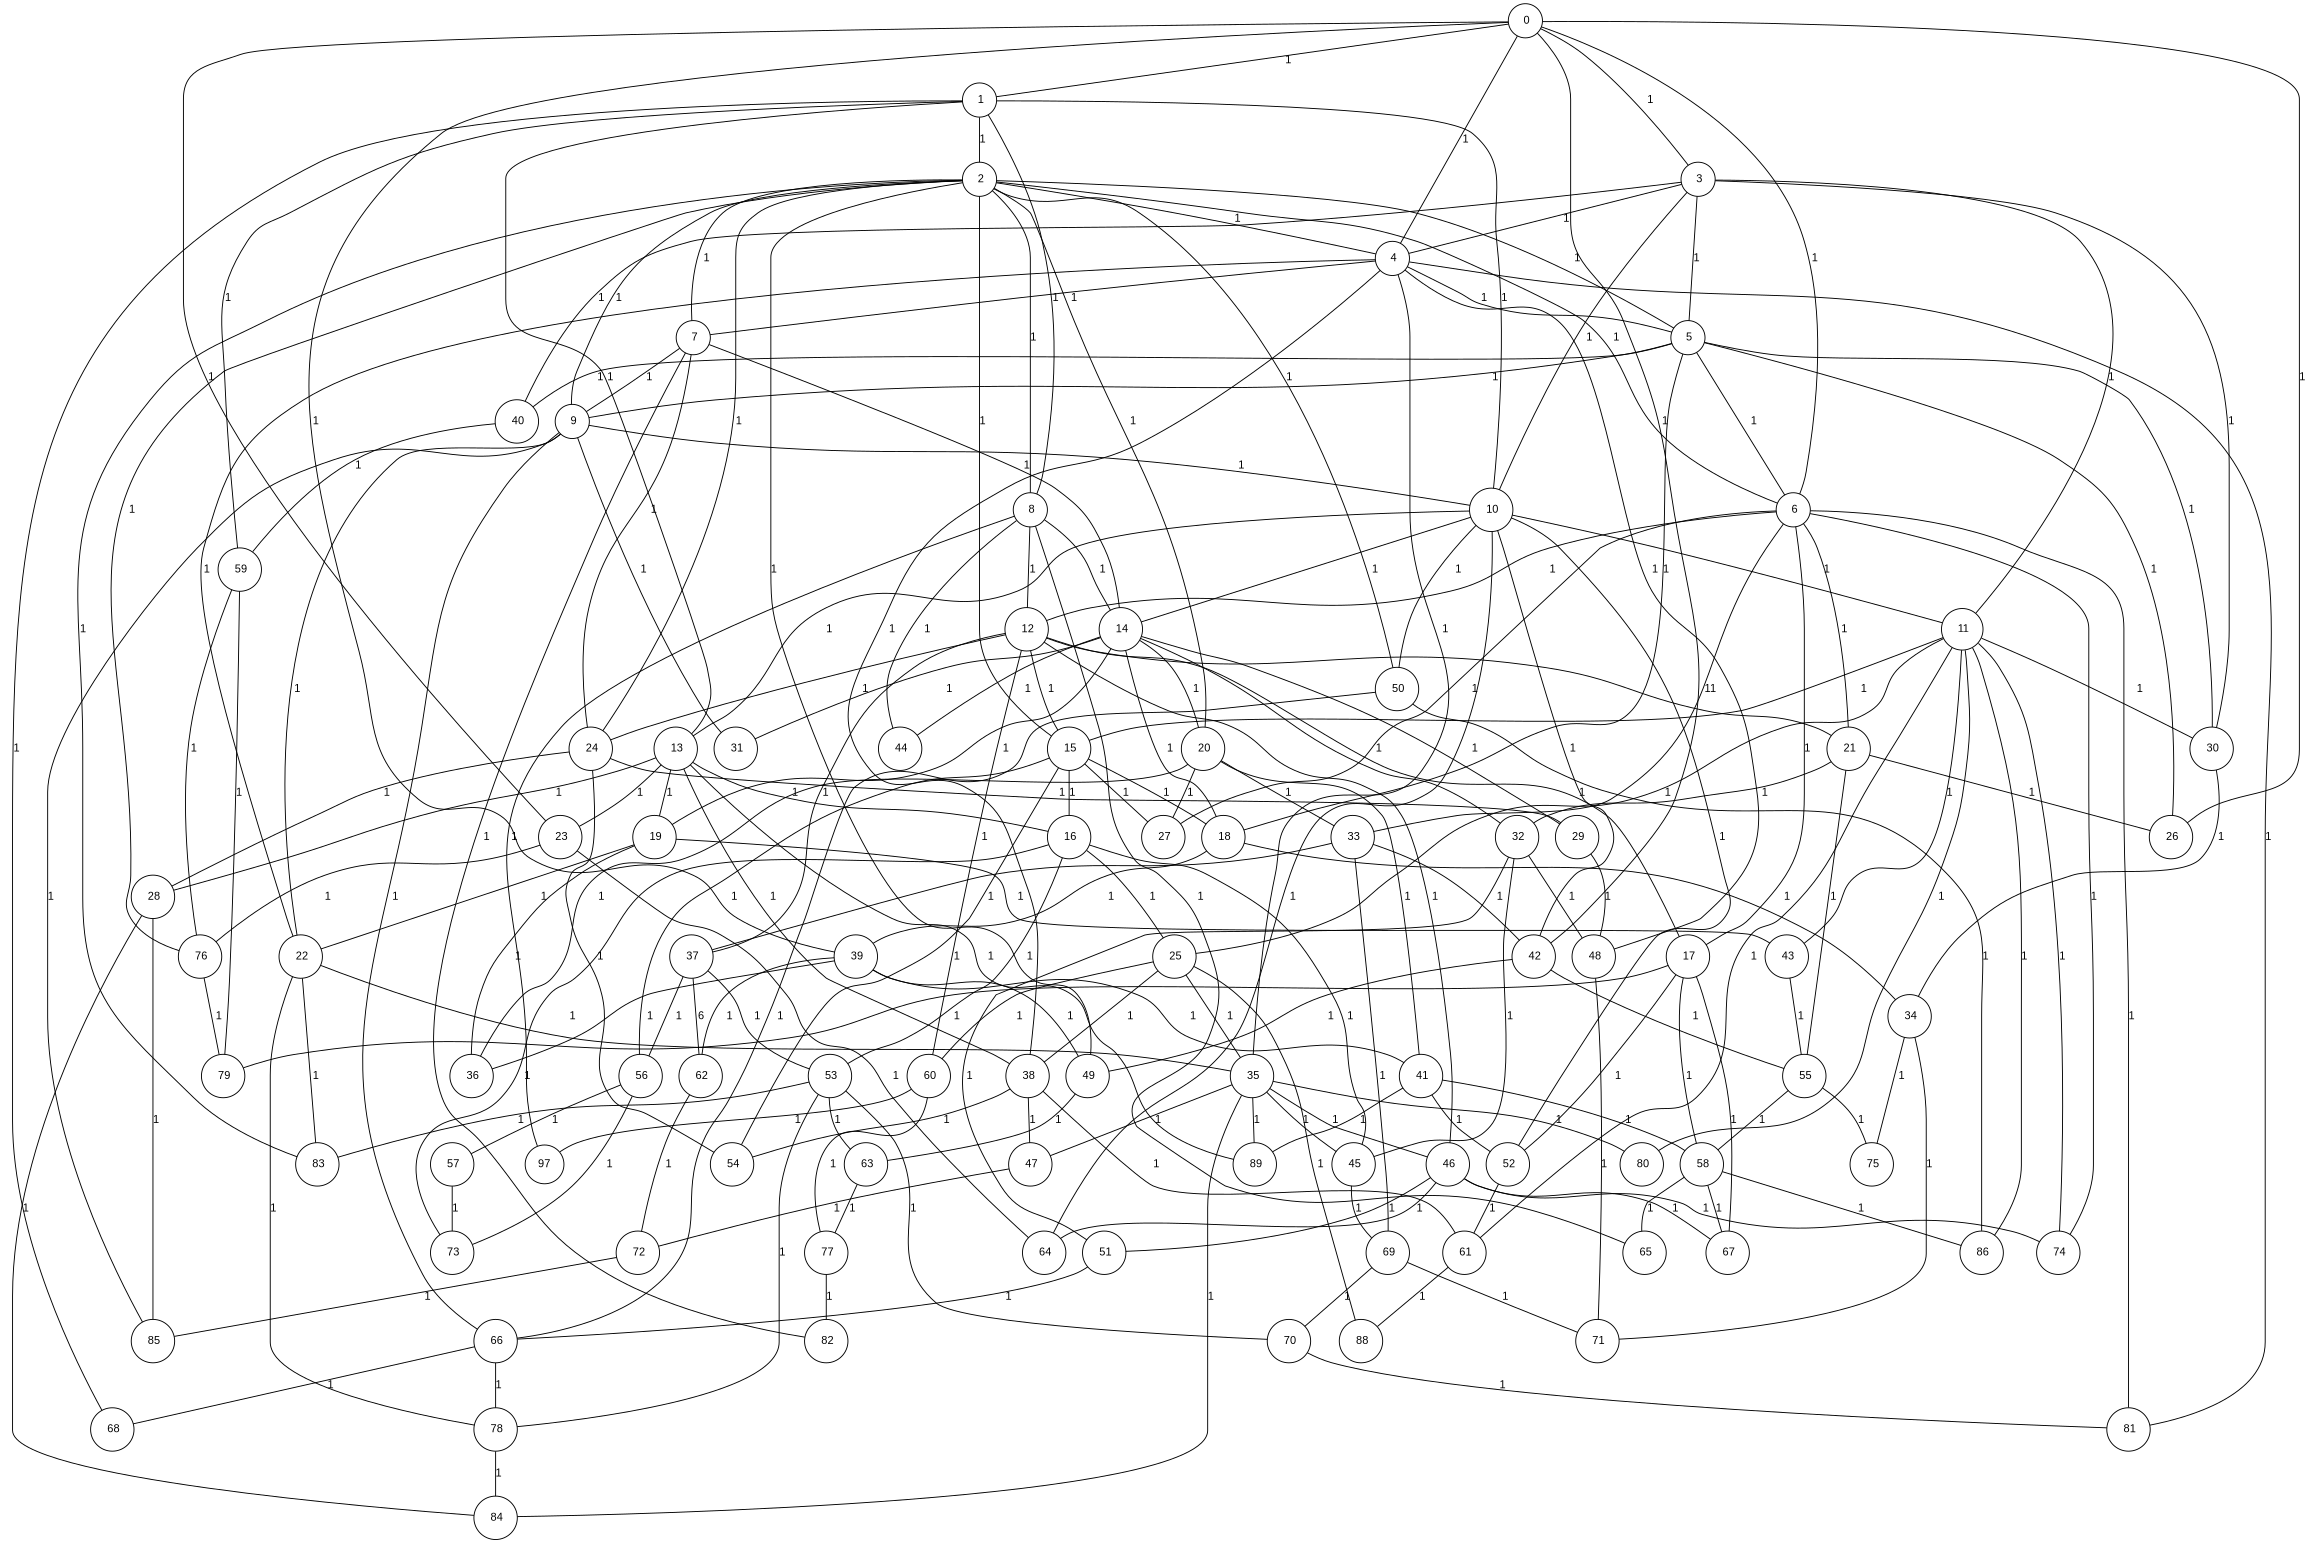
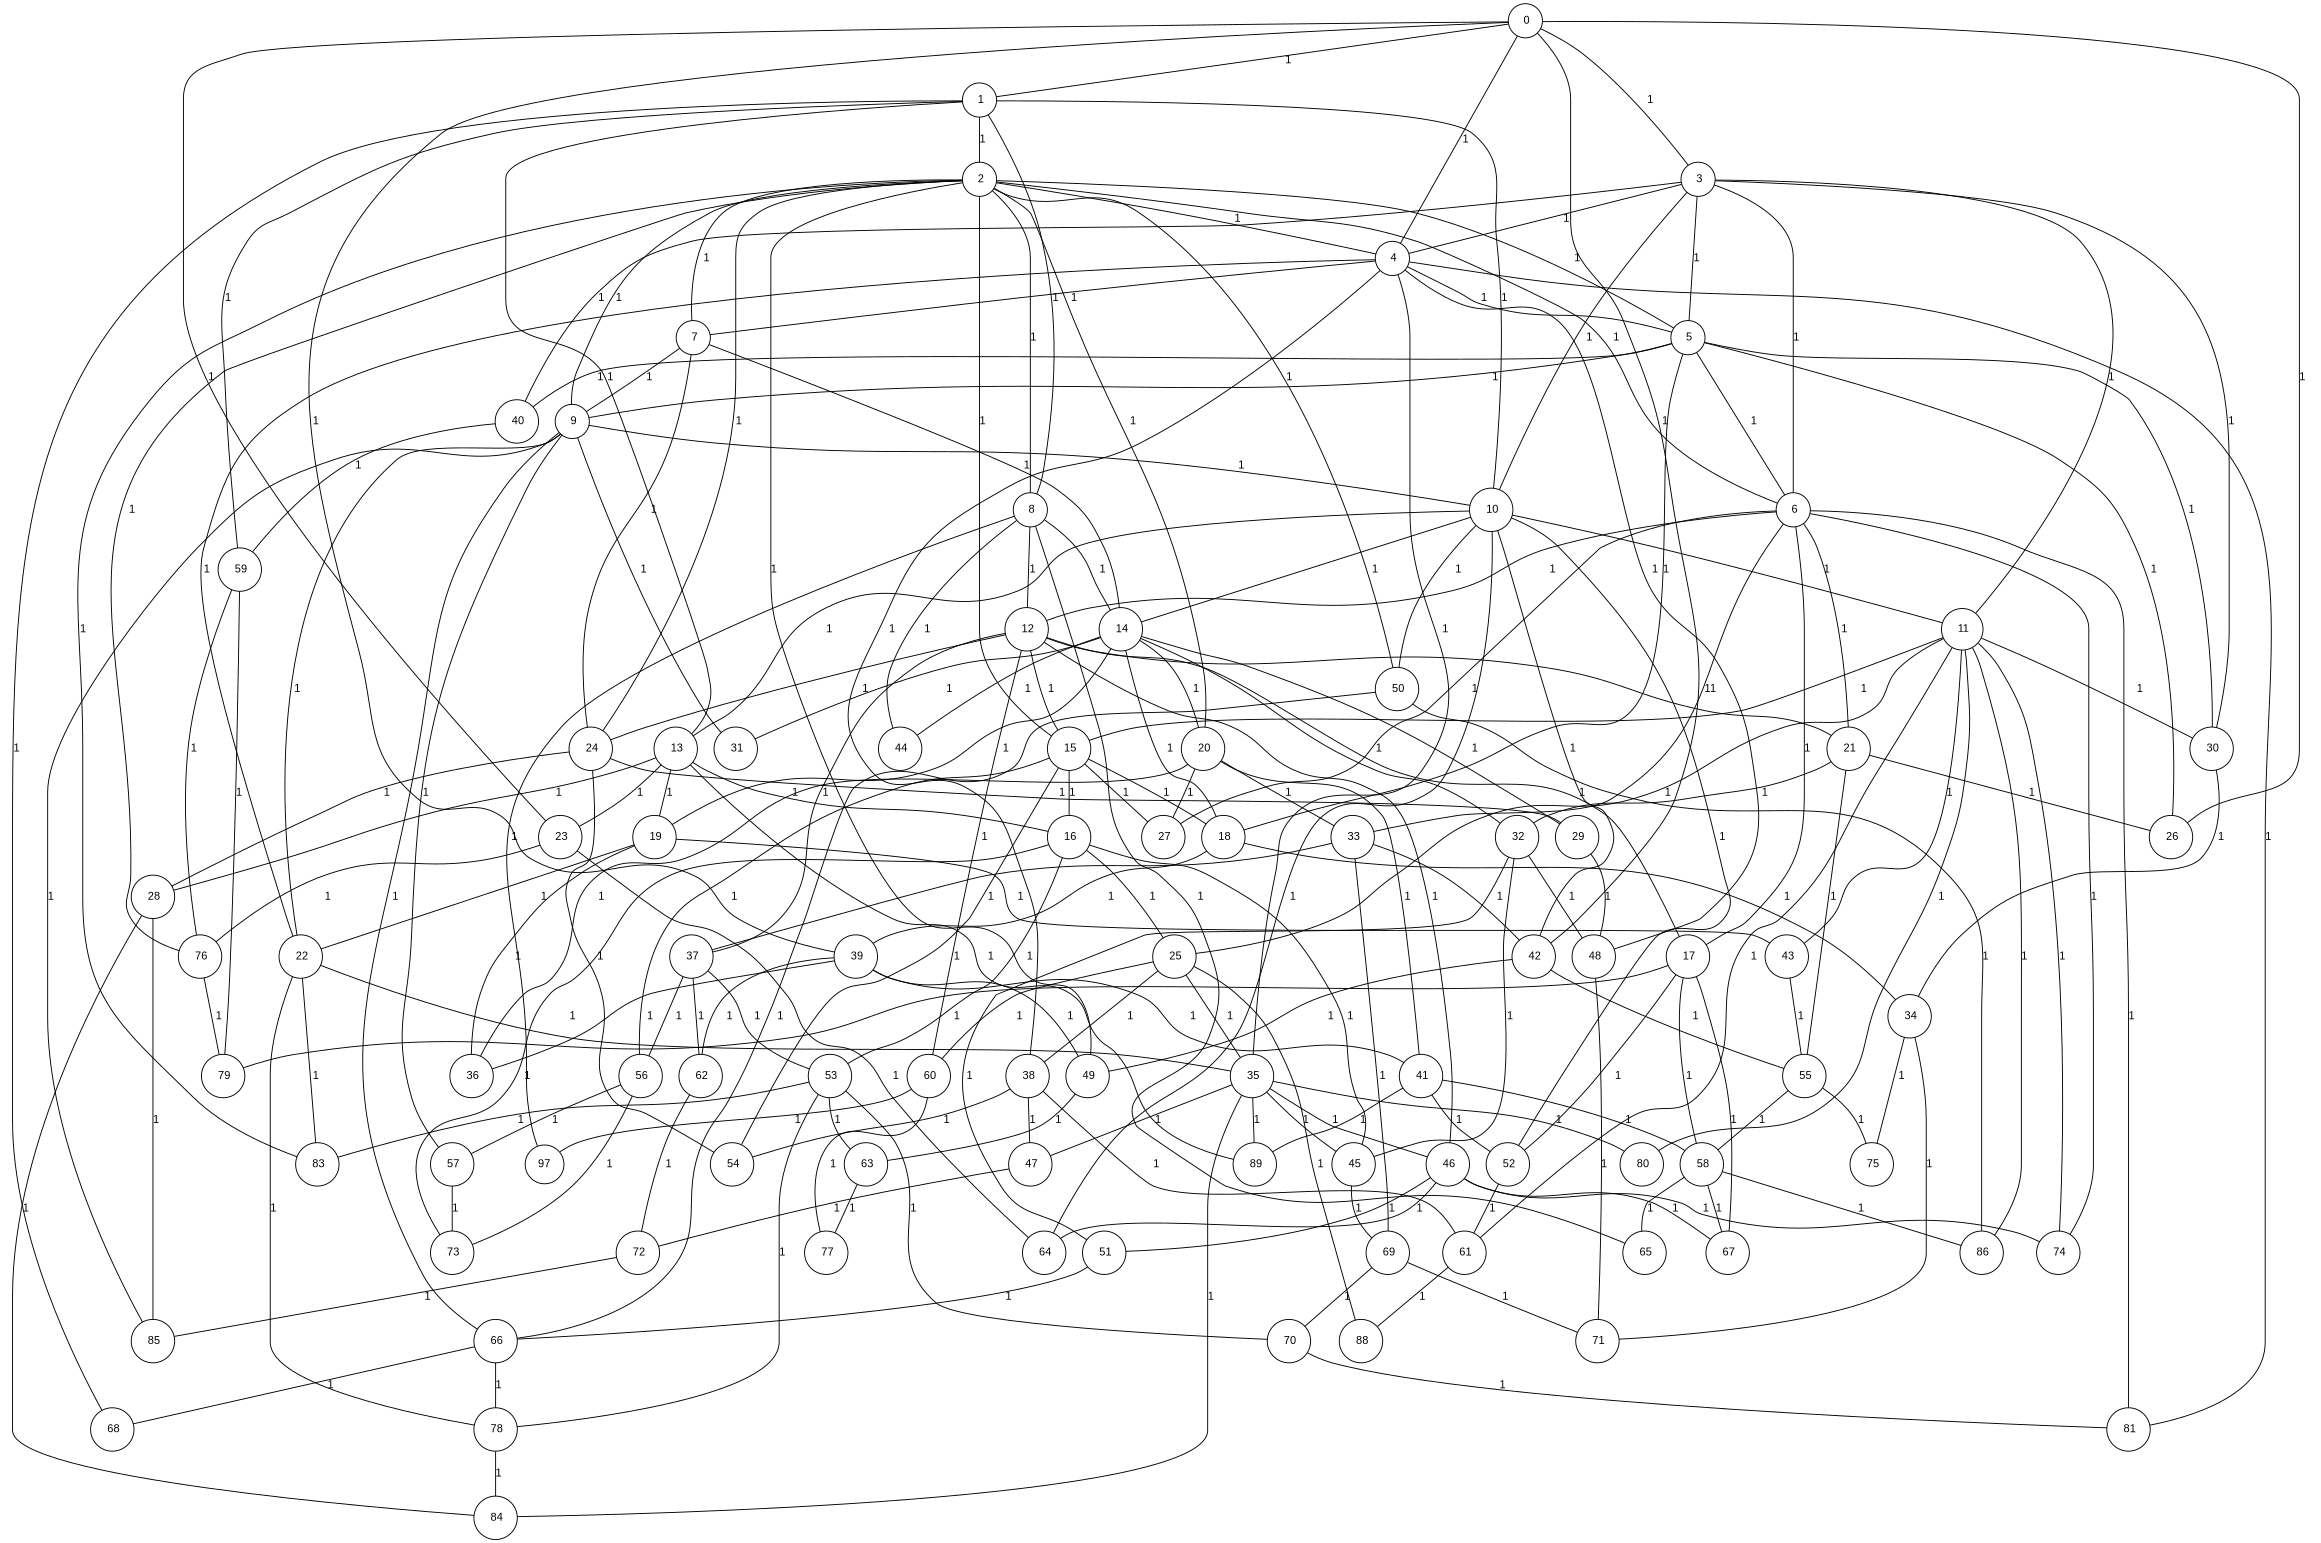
  graph {
    fixedsize="true;"
    fontname="Liberation Sans"
    node [color=black fontname="Liberation Sans" fontsize=12 hight=.12 shape=circle]
    edge [fontname="Liberation Sans" fontsize=12]
    n1 [label=" 0" width=.12]
    n2 [label=" 1" width=.12]
    n3 [label=" 3" width=.12]
    n4 [label=" 4" width=.12]
    n5 [label=" 6" width=.12]
    n6 [label=" 23" width=.12]
    n7 [label=" 26" width=.12]
    n8 [label=" 39" width=.12]
    n9 [label=" 42" width=.12]
    n10 [label=" 2" width=.12]
    n11 [label=" 8" width=.12]
    n12 [label=" 10" width=.12]
    n13 [label=" 13" width=.12]
    n14 [label=" 59" width=.12]
    n15 [label=" 68" width=.12]
    n16 [label=" 5" width=.12]
    n17 [label=" 11" width=.12]
    n18 [label=" 30" width=.12]
    n19 [label=" 40" width=.12]
    n20 [label=" 7" width=.12]
    n21 [label=" 22" width=.12]
    n22 [label=" 35" width=.12]
    n23 [label=" 38" width=.12]
    n24 [label=" 48" width=.12]
    n25 [label=" 81" width=.12]
    n26 [label=" 12" width=.12]
    n27 [label=" 17" width=.12]
    n28 [label=" 21" width=.12]
    n29 [label=" 27" width=.12]
    n30 [label=" 33" width=.12]
    n31 [label=" 74" width=.12]
    n32 [label=" 76" width=.12]
    n33 [label=" 64" width=.12]
    n34 [label=" 49" width=.12]
    n35 [label=" 36" width=.12]
    n36 [label=" 41" width=.12]
    n37 [label=" 62" width=.12]
    n38 [label=" 55" width=.12]
    n39 [label=" 9" width=.12]
    n40 [label=" 15" width=.12]
    n41 [label=" 20" width=.12]
    n42 [label=" 24" width=.12]
    n43 [label=" 50" width=.12]
    n44 [label=" 83" width=.12]
    n45 [label=" 14" width=.12]
    n46 [label=" 44" width=.12]
    n47 [label=" 65" width=.12]
    n48 [label=97 width=.12]
    n49 [label=" 52" width=.12]
    n50 [label=" 16" width=.12]
    n51 [label=" 19" width=.12]
    n52 [label=" 28" width=.12]
    n53 [label=" 89" width=.12]
    n54 [label=" 79" width=.12]
    n55 [label=" 18" width=.12]
-   n56 [label=" 82" width=.12]
    n57 [label=" 31" width=.12]
    n58 [label=" 57" width=.12]
    n59 [label=" 66" width=.12]
    n60 [label=" 85" width=.12]
    n61 [label=" 54" width=.12]
    n62 [label=" 56" width=.12]
    n63 [label=" 29" width=.12]
    n64 [label=" 63" width=.12]
    n65 [label=" 86" width=.12]
    n66 [label=" 25" width=.12]
    n67 [label=" 43" width=.12]
    n68 [label=" 61" width=.12]
    n69 [label=" 80" width=.12]
    n70 [label=" 34" width=.12]
    n71 [label=" 78" width=.12]
    n72 [label=" 46" width=.12]
    n73 [label=" 45" width=.12]
    n74 [label=" 84" width=.12]
    n75 [label=" 47" width=.12]
    n76 [label=" 71" width=.12]
    n77 [label=" 37" width=.12]
    n78 [label=" 60" width=.12]
    n79 [label=" 58" width=.12]
    n80 [label=" 67" width=.12]
    n81 [label=" 32" width=.12]
    n82 [label=" 69" width=.12]
    n83 [label=" 73" width=.12]
    n84 [label=" 88" width=.12]
    n85 [label=" 53" width=.12]
    n86 [label=" 51" width=.12]
    n87 [label=" 77" width=.12]
    n88 [label=" 70" width=.12]
    n89 [label=" 75" width=.12]
    n90 [label=" 72" width=.12]
    n1 -- n2 [label=1]
    n1 -- n3 [label=1]
    n1 -- n4 [label=1]
-   n1 -- n5 [label=1]
+   n3 -- n5 [label=1]
    n1 -- n6 [label=1]
    n1 -- n7 [label=1]
    n1 -- n8 [label=1]
    n1 -- n9 [label=1]
    n2 -- n10 [label=1]
    n2 -- n11 [label=1]
    n2 -- n12 [label=1]
    n2 -- n13 [label=1]
    n2 -- n14 [label=1]
    n2 -- n15 [label=1]
    n3 -- n4 [label=1]
    n3 -- n12 [label=1]
    n3 -- n16 [label=1]
    n3 -- n17 [label=1]
    n3 -- n18 [label=1]
    n3 -- n19 [label=1]
    n4 -- n16 [label=1]
    n4 -- n20 [label=1]
    n4 -- n21 [label=1]
    n4 -- n22 [label=1]
    n4 -- n23 [label=1]
    n4 -- n24 [label=1]
    n4 -- n25 [label=1]
    n5 -- n25 [label=1]
    n5 -- n26 [label=1]
    n5 -- n27 [label=1]
    n5 -- n28 [label=1]
    n5 -- n29 [label=1]
    n5 -- n30 [label=1]
    n5 -- n31 [label=1]
    n6 -- n32 [label=1]
    n6 -- n33 [label=1]
    n8 -- n34 [label=1]
    n8 -- n35 [label=1]
    n8 -- n36 [label=1]
    n8 -- n37 [label=1]
    n9 -- n34 [label=1]
    n9 -- n38 [label=1]
    n10 -- n4 [label=1]
    n10 -- n5 [label=1]
    n10 -- n11 [label=1]
    n10 -- n16 [label=1]
    n10 -- n20 [label=1]
    n10 -- n32 [label=1]
    n10 -- n34 [label=1]
    n10 -- n39 [label=1]
    n10 -- n40 [label=1]
    n10 -- n41 [label=1]
    n10 -- n42 [label=1]
    n10 -- n43 [label=1]
    n10 -- n44 [label=1]
    n11 -- n26 [label=1]
    n11 -- n45 [label=1]
    n11 -- n46 [label=1]
    n11 -- n47 [label=1]
    n11 -- n48 [label=1]
    n12 -- n9 [label=1]
    n12 -- n13 [label=1]
    n12 -- n17 [label=1]
    n12 -- n33 [label=1]
    n12 -- n43 [label=1]
    n12 -- n45 [label=1]
    n12 -- n49 [label=1]
    n13 -- n6 [label=1]
-   n13 -- n23 [label=1]
    n13 -- n50 [label=1]
    n13 -- n51 [label=1]
    n13 -- n52 [label=1]
    n13 -- n53 [label=1]
    n14 -- n32 [label=1]
    n14 -- n54 [label=1]
    n16 -- n5 [label=1]
    n16 -- n7 [label=1]
    n16 -- n18 [label=1]
    n16 -- n19 [label=1]
    n16 -- n39 [label=1]
    n16 -- n55 [label=1]
    n17 -- n18 [label=1]
    n17 -- n31 [label=1]
    n17 -- n40 [label=1]
    n17 -- n65 [label=1]
    n17 -- n66 [label=1]
    n17 -- n67 [label=1]
    n17 -- n68 [label=1]
    n17 -- n69 [label=1]
    n18 -- n70 [label=1]
    n19 -- n14 [label=1]
    n20 -- n39 [label=1]
    n20 -- n42 [label=1]
    n20 -- n45 [label=1]
-   n20 -- n56 [label=1]
    n21 -- n22 [label=1]
    n21 -- n44 [label=1]
    n21 -- n71 [label=1]
    n22 -- n53 [label=1]
    n22 -- n69 [label=1]
    n22 -- n72 [label=1]
    n22 -- n73 [label=1]
    n22 -- n74 [label=1]
    n22 -- n75 [label=1]
    n23 -- n61 [label=1]
    n23 -- n68 [label=1]
    n23 -- n75 [label=1]
    n24 -- n76 [label=1]
    n26 -- n27 [label=1]
    n26 -- n28 [label=1]
    n26 -- n40 [label=1]
    n26 -- n42 [label=1]
    n26 -- n72 [label=1]
    n26 -- n77 [label=1]
    n26 -- n78 [label=1]
    n27 -- n49 [label=1]
    n27 -- n54 [label=1]
    n27 -- n79 [label=1]
    n27 -- n80 [label=1]
    n28 -- n7 [label=1]
    n28 -- n38 [label=1]
    n28 -- n81 [label=1]
    n30 -- n9 [label=1]
    n30 -- n77 [label=1]
    n30 -- n82 [label=1]
    n32 -- n54 [label=1]
    n34 -- n64 [label=1]
    n36 -- n49 [label=1]
    n36 -- n53 [label=1]
    n36 -- n79 [label=1]
    n37 -- n90 [label=1]
    n38 -- n79 [label=1]
    n38 -- n89 [label=1]
    n39 -- n12 [label=1]
    n39 -- n21 [label=1]
    n39 -- n57 [label=1]
+   n39 -- n58 [label=1]
    n39 -- n59 [label=1]
    n39 -- n60 [label=1]
    n40 -- n29 [label=1]
    n40 -- n50 [label=1]
    n40 -- n55 [label=1]
    n40 -- n61 [label=1]
    n40 -- n62 [label=1]
    n41 -- n29 [label=1]
    n41 -- n30 [label=1]
    n41 -- n35 [label=1]
    n41 -- n36 [label=1]
    n42 -- n52 [label=1]
    n42 -- n61 [label=1]
    n42 -- n63 [label=1]
    n43 -- n59 [label=1]
    n43 -- n65 [label=1]
    n45 -- n41 [label=1]
    n45 -- n46 [label=1]
    n45 -- n51 [label=1]
    n45 -- n55 [label=1]
    n45 -- n57 [label=1]
    n45 -- n63 [label=1]
    n45 -- n81 [label=1]
    n49 -- n68 [label=1]
    n50 -- n66 [label=1]
    n50 -- n73 [label=1]
    n50 -- n83 [label=1]
    n50 -- n85 [label=1]
    n51 -- n21 [label=1]
    n51 -- n35 [label=1]
    n51 -- n67 [label=1]
    n52 -- n60 [label=1]
    n52 -- n74 [label=1]
    n55 -- n8 [label=1]
    n55 -- n70 [label=1]
    n58 -- n83 [label=1]
    n59 -- n15 [label=1]
    n59 -- n71 [label=1]
    n62 -- n58 [label=1]
    n62 -- n83 [label=1]
    n63 -- n24 [label=1]
    n64 -- n87 [label=1]
    n66 -- n22 [label=1]
    n66 -- n23 [label=1]
    n66 -- n78 [label=1]
    n66 -- n84 [label=1]
    n67 -- n38 [label=1]
    n68 -- n84 [label=1]
    n70 -- n76 [label=1]
    n70 -- n89 [label=1]
    n71 -- n74 [label=1]
    n72 -- n31 [label=1]
    n72 -- n33 [label=1]
    n72 -- n80 [label=1]
    n72 -- n86 [label=1]
    n73 -- n82 [label=1]
    n75 -- n90 [label=1]
-   n77 -- n37 [label=6]
+   n77 -- n37 [label=1]
    n77 -- n62 [label=1]
    n77 -- n85 [label=1]
    n78 -- n48 [label=1]
    n78 -- n87 [label=1]
    n79 -- n47 [label=1]
    n79 -- n65 [label=1]
    n79 -- n80 [label=1]
    n81 -- n24 [label=1]
    n81 -- n73 [label=1]
    n81 -- n86 [label=1]
    n82 -- n76 [label=1]
    n82 -- n88 [label=1]
    n85 -- n44 [label=1]
    n85 -- n64 [label=1]
    n85 -- n71 [label=1]
    n85 -- n88 [label=1]
    n86 -- n59 [label=1]
-   n87 -- n56 [label=1]
    n88 -- n25 [label=1]
    n90 -- n60 [label=1]
  }
